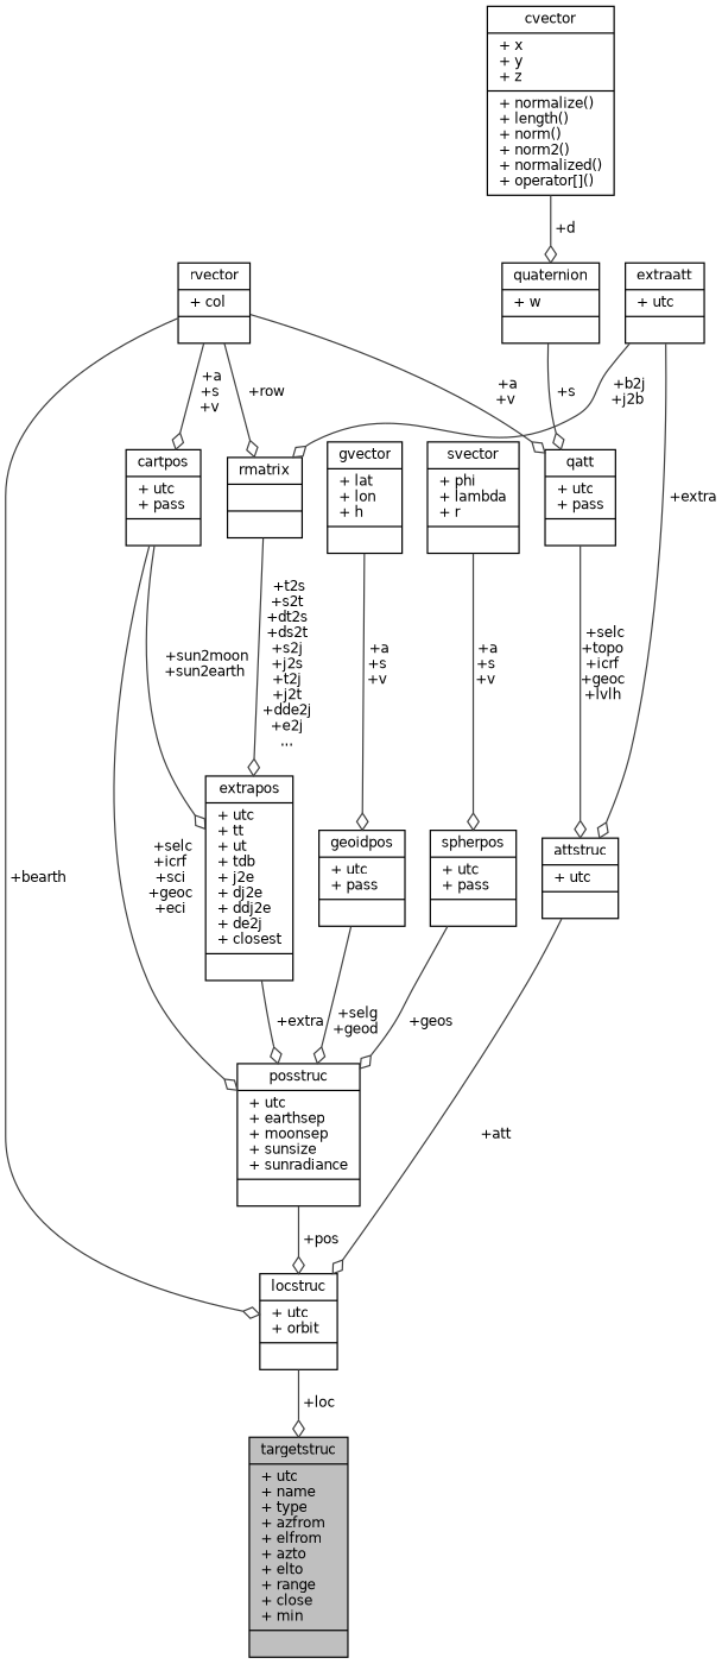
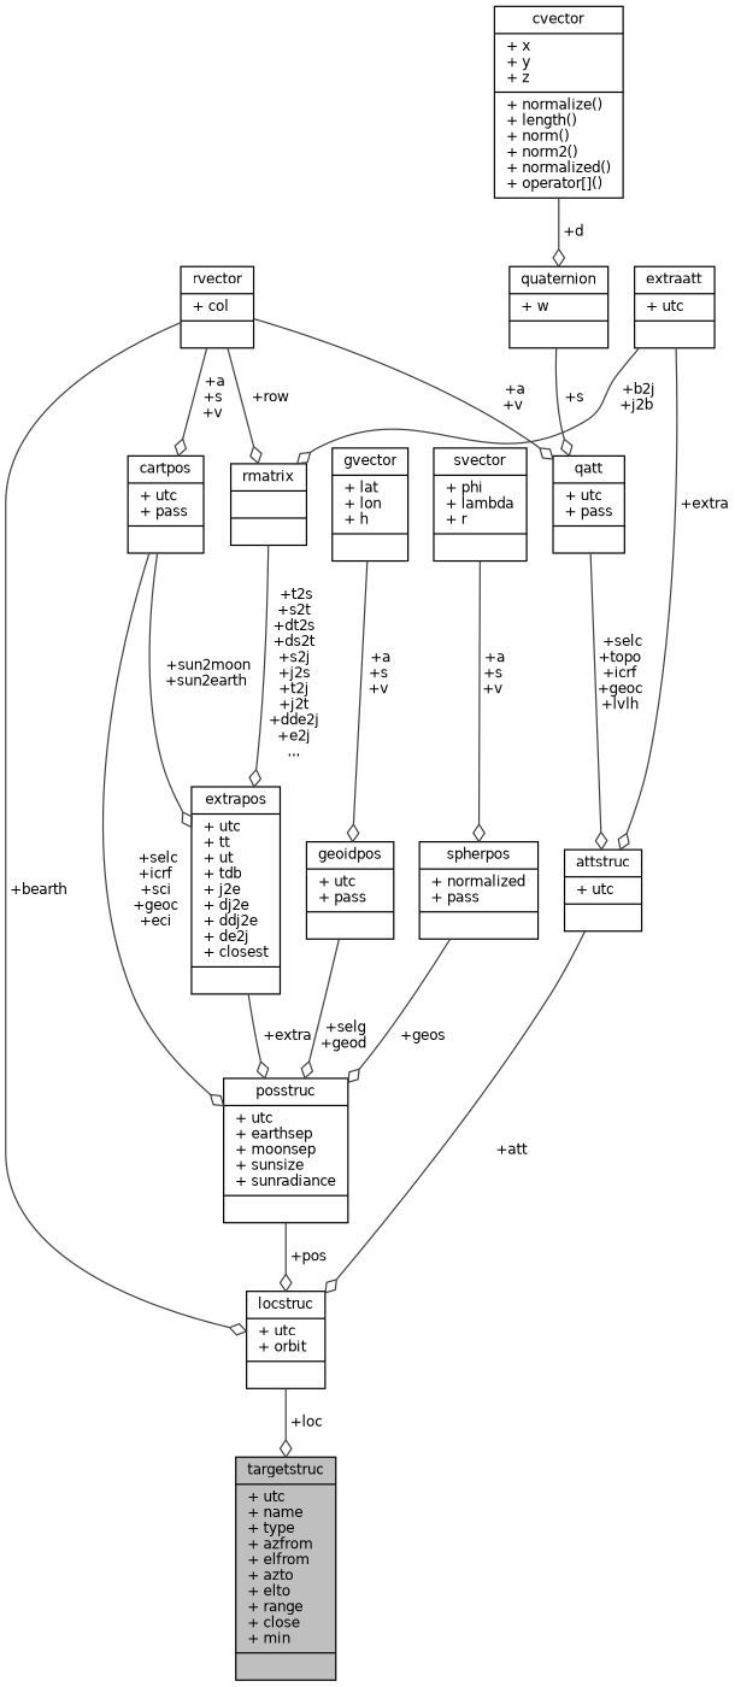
  digraph {
    node [color=black fillcolor=white fontname=Helvetica fontsize=10 shape=record style=filled]
    edge [arrowhead=odiamond color=grey25 fontname=Helvetica fontsize=10 labelfontname=Helvetica labelfontsize=10 style=solid]
    n1 [fillcolor=grey75 fontcolor=black height=0.2 label="{targetstruc\n|+ utc\l+ name\l+ type\l+ azfrom\l+ elfrom\l+ azto\l+ elto\l+ range\l+ close\l+ min\l|}" width=0.4]
    n2 [height=0.2 label="{locstruc\n|+ utc\l+ orbit\l|}" width=0.4]
    n3 [height=0.2 label="{posstruc\n|+ utc\l+ earthsep\l+ moonsep\l+ sunsize\l+ sunradiance\l|}" width=0.4]
    n4 [height=0.2 label="{geoidpos\n|+ utc\l+ pass\l|}" width=0.4]
    n5 [height=0.2 label="{gvector\n|+ lat\l+ lon\l+ h\l|}" width=0.4]
-   n6 [height=0.2 label="{spherpos\n|+ utc\l+ pass\l|}" width=0.4]
+   n6 [height=0.2 label="{spherpos\n|+ normalized\l+ pass\l|}" width=0.4]
    n7 [height=0.2 label="{svector\n|+ phi\l+ lambda\l+ r\l|}" width=0.4]
    n8 [height=0.2 label="{cartpos\n|+ utc\l+ pass\l|}" width=0.4]
    n9 [height=0.2 label="{extrapos\n|+ utc\l+ tt\l+ ut\l+ tdb\l+ j2e\l+ dj2e\l+ ddj2e\l+ de2j\l+ closest\l|}" width=0.4]
    n10 [height=0.2 label="{rvector\n|+ col\l|}" width=0.4]
    n11 [height=0.2 label="{rmatrix\n||}" width=0.4]
    n12 [height=0.2 label="{qatt\n|+ utc\l+ pass\l|}" width=0.4]
    n13 [height=0.2 label="{attstruc\n|+ utc\l|}" width=0.4]
    n14 [height=0.2 label="{extraatt\n|+ utc\l|}" width=0.4]
    n15 [height=0.2 label="{quaternion\n|+ w\l|}" width=0.4]
    n16 [height=0.2 label="{cvector\n|+ x\l+ y\l+ z\l|+ normalize()\l+ length()\l+ norm()\l+ norm2()\l+ normalized()\l+ operator[]()\l}" width=0.4]
    n2 -> n1 [label=" +loc"]
    n3 -> n2 [label=" +pos"]
    n4 -> n3 [label=" +selg\n+geod"]
    n5 -> n4 [label=" +a\n+s\n+v"]
    n6 -> n3 [label=" +geos"]
    n7 -> n6 [label=" +a\n+s\n+v"]
    n8 -> n3 [label=" +selc\n+icrf\n+sci\n+geoc\n+eci"]
    n8 -> n9 [label=" +sun2moon\n+sun2earth"]
    n9 -> n3 [label=" +extra"]
    n10 -> n2 [label=" +bearth"]
    n10 -> n8 [label=" +a\n+s\n+v"]
    n10 -> n11 [label=" +row"]
    n10 -> n12 [label=" +a\n+v"]
    n11 -> n9 [label=" +t2s\n+s2t\n+dt2s\n+ds2t\n+s2j\n+j2s\n+t2j\n+j2t\n+dde2j\n+e2j\n..."]
    n12 -> n13 [label=" +selc\n+topo\n+icrf\n+geoc\n+lvlh"]
    n13 -> n2 [label=" +att"]
    n14 -> n11 [label=" +b2j\n+j2b"]
    n14 -> n13 [label=" +extra"]
    n15 -> n12 [label=" +s"]
    n16 -> n15 [label=" +d"]
  }
